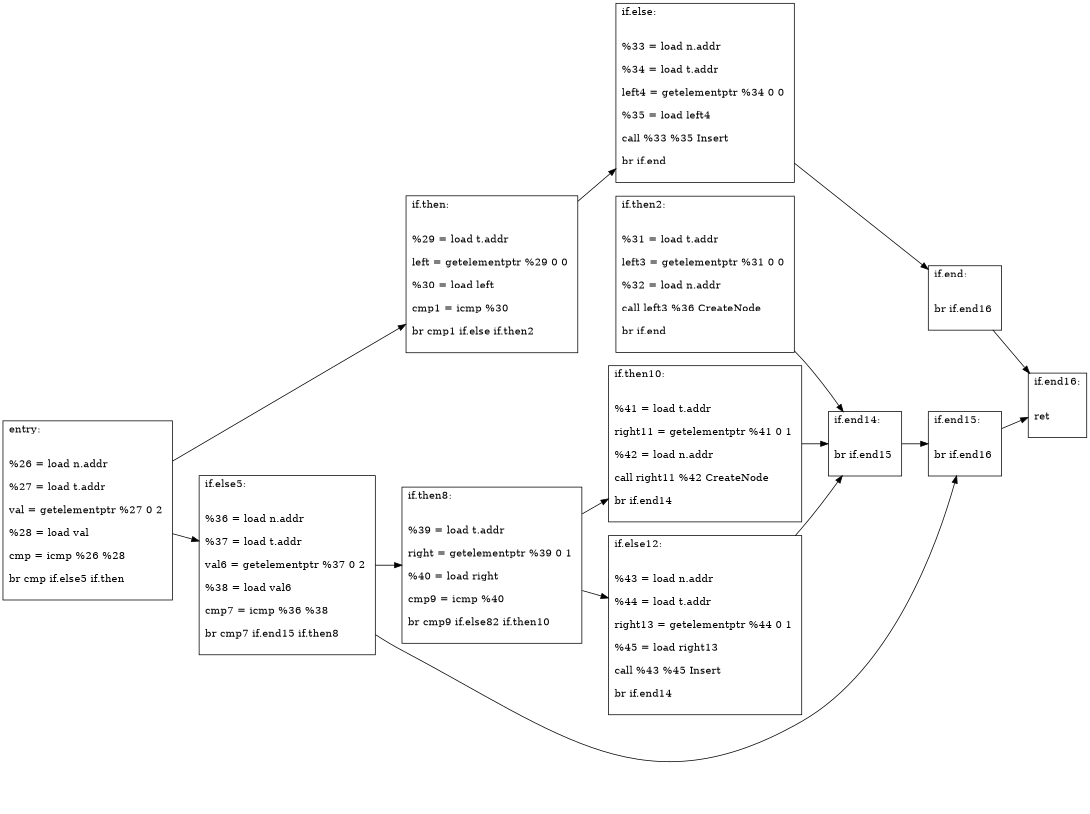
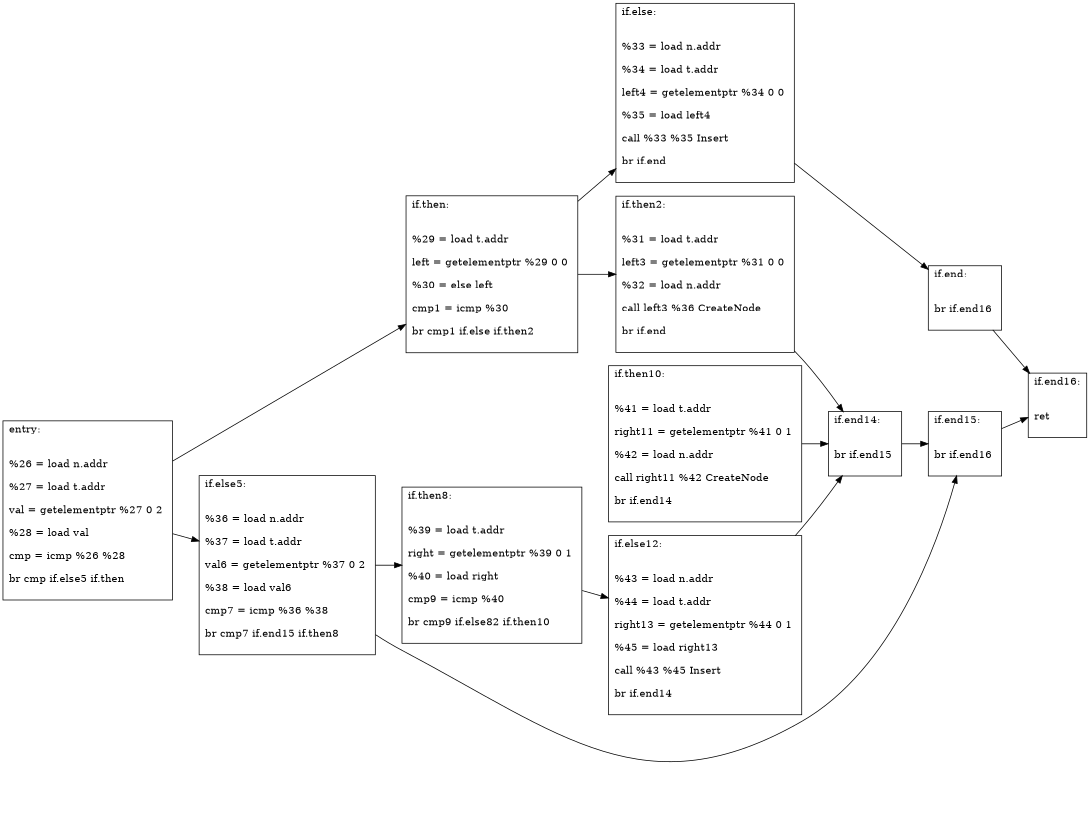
  digraph {
    rankdir=LR
    node [shape=record]
    n1 [label="{entry:\l\l\n			%26 = load n.addr \l\n			%27 = load t.addr \l\n			val = getelementptr %27 0 2 \l\n			%28 = load val \l\n			cmp = icmp %26 %28 \l\n			br cmp if.else5 if.then \l\n		}"]
-   n2 [label="{if.then:\l\l\n			%29 = load t.addr \l\n			left = getelementptr %29 0 0 \l\n			%30 = load left \l\n			cmp1 = icmp %30 \l\n			br cmp1 if.else if.then2 \l\n		}"]
+   n2 [label="{if.then:\l\l\n			%29 = load t.addr \l\n			left = getelementptr %29 0 0 \l\n			%30 = else left \l\n			cmp1 = icmp %30 \l\n			br cmp1 if.else if.then2 \l\n		}"]
    n3 [label="{if.else5:\l\l\n			%36 = load n.addr \l\n			%37 = load t.addr \l\n			val6 = getelementptr %37 0 2 \l\n			%38 = load val6 \l\n			cmp7 = icmp %36 %38 \l\n			br cmp7 if.end15 if.then8 \l\n		}"]
    n4 [label="{if.then2:\l\l\n			%31 = load t.addr \l\n			left3 = getelementptr %31 0 0 \l\n			%32 = load n.addr \l\n			call left3 %36 CreateNode \l\n			br if.end \l\n		}"]
    n5 [label="{if.else:\l\l\n			%33 = load n.addr \l\n			%34 = load t.addr \l\n			left4 = getelementptr %34 0 0 \l\n			%35 = load left4 \l\n			call %33 %35 Insert \l\n			br if.end \l\n		}"]
    n6 [label="{if.then8:\l\l\n			%39 = load t.addr \l\n			right = getelementptr %39 0 1 \l\n			%40 = load right \l\n			cmp9 = icmp %40 \l\n			br cmp9 if.else82 if.then10 \l\n		}"]
    n7 [label="{if.end15:\l\l\n			br if.end16 \l\n		}"]
    n8 [label="{if.end14:\l\l\n			br if.end15 \l\n		}"]
    n9 [label="{if.end:\l\l\n			br if.end16 \l\n		}"]
    n10 [label="{if.then10:\l\l\n			%41 = load t.addr \l\n			right11 = getelementptr %41 0 1 \l\n			%42 = load n.addr \l\n			call right11 %42 CreateNode \l\n			br if.end14 \l\n		}"]
    n11 [label="{if.else12:\l\l\n			%43 = load n.addr \l\n			%44 = load t.addr \l\n			right13 = getelementptr %44 0 1 \l\n			%45 = load right13 \l\n			call %43 %45 Insert \l\n			br if.end14 \l\n		}"]
    n12 [label="{if.end16:\l\l\n			ret \l\n		}"]
    n1 -> n2
    n1 -> n3
+   n2 -> n4
    n2 -> n5
    n3 -> n6
    n3 -> n7
    n4 -> n8
    n5 -> n9
-   n6 -> n10
    n6 -> n11
    n7 -> n12
    n8 -> n7
    n9 -> n12
    n10 -> n8
    n11 -> n8
  }
